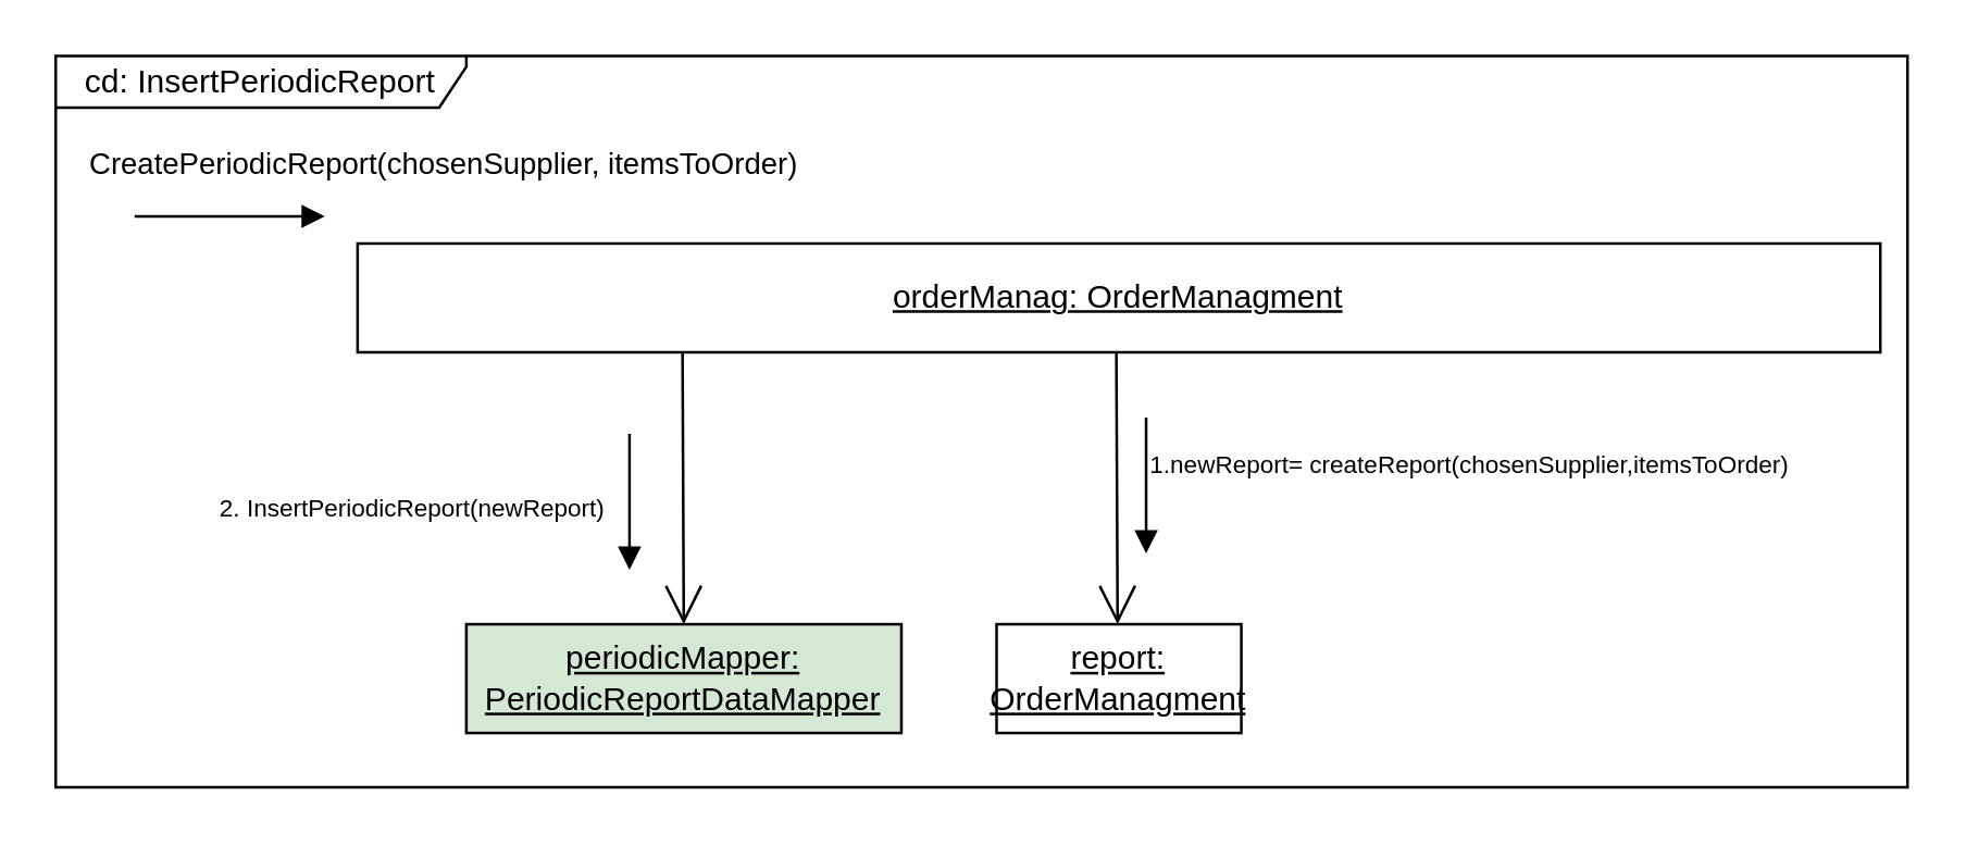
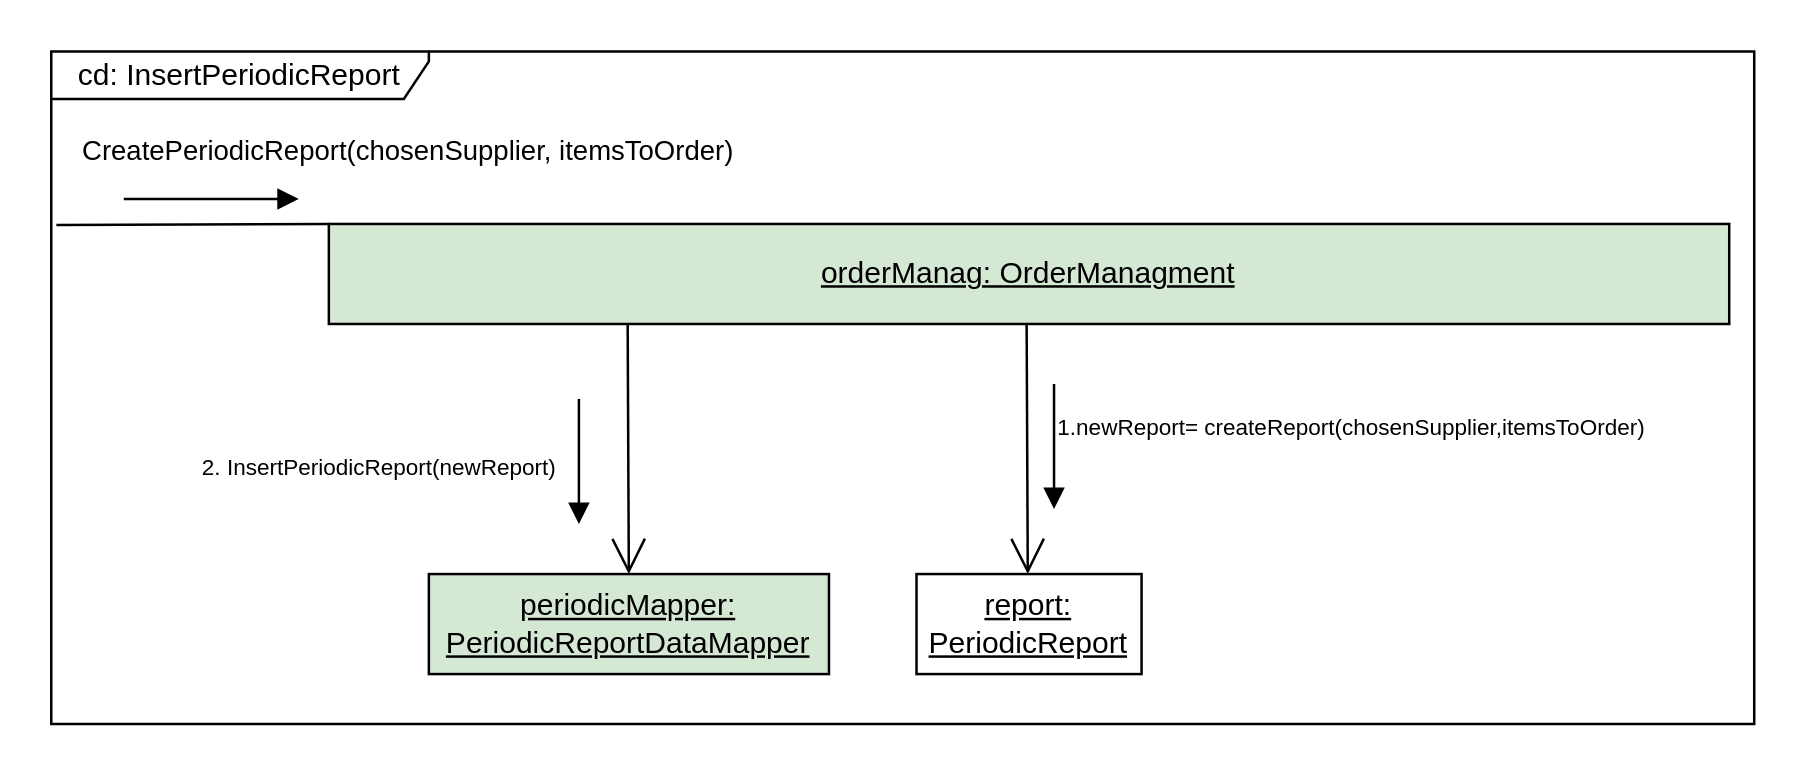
  <mxCell id="0" />
  <mxCell id="1" parent="0" />
  <mxCell id="2" value="cd: InsertPeriodicReport" style="shape=umlFrame;whiteSpace=wrap;html=1;pointerEvents=0;width=151;height=19;" vertex="1" parent="1"><mxGeometry x="20" y="20" width="681" height="269" as="geometry" /></mxCell>
- <mxCell id="4" value="&lt;u&gt;orderManag: OrderManagment&lt;/u&gt;" style="html=1;whiteSpace=wrap;" vertex="1" parent="1"><mxGeometry x="131" y="89" width="560" height="40" as="geometry" /></mxCell>
+ <mxCell id="3" style="edgeStyle=none;rounded=0;orthogonalLoop=1;jettySize=auto;html=1;exitX=0.003;exitY=0.258;exitDx=0;exitDy=0;endArrow=none;endFill=0;entryX=0;entryY=0;entryDx=0;entryDy=0;exitPerimeter=0;" edge="1" parent="1" source="2" target="4"><mxGeometry relative="1" as="geometry"><mxPoint x="201" y="110" as="sourcePoint" /></mxGeometry></mxCell>
+ <mxCell id="4" value="&lt;u&gt;orderManag: OrderManagment&lt;/u&gt;" style="html=1;whiteSpace=wrap;fillColor=#d5e8d4;" vertex="1" parent="1"><mxGeometry x="131" y="89" width="560" height="40" as="geometry" /></mxCell>
  <mxCell id="5" value="&amp;nbsp;CreatePeriodicReport(chosenSupplier, itemsToOrder)" style="html=1;verticalAlign=bottom;endArrow=block;edgeStyle=orthogonalEdgeStyle;elbow=vertical;strokeColor=default;curved=1;shadow=0;" edge="1" parent="1"><mxGeometry x="1" y="43" width="80" relative="1" as="geometry"><mxPoint x="49" y="79" as="sourcePoint" /><mxPoint x="119" y="79" as="targetPoint" /><mxPoint x="42" y="33" as="offset" /></mxGeometry></mxCell>
- <mxCell id="6" value="&lt;u&gt;report: OrderManagment&lt;/u&gt;" style="html=1;whiteSpace=wrap;" vertex="1" parent="1"><mxGeometry x="366" y="229" width="90" height="40" as="geometry" /></mxCell>
+ <mxCell id="6" value="&lt;u&gt;report: PeriodicReport&lt;/u&gt;" style="html=1;whiteSpace=wrap;" vertex="1" parent="1"><mxGeometry x="366" y="229" width="90" height="40" as="geometry" /></mxCell>
  <mxCell id="7" value="&lt;font style=&quot;font-size: 9px;&quot;&gt;1.newReport= createReport(chosenSupplier,itemsToOrder)&amp;nbsp;&lt;br&gt;&lt;/font&gt;" style="html=1;verticalAlign=bottom;endArrow=block;edgeStyle=elbowEdgeStyle;elbow=vertical;curved=0;rounded=0;" edge="1" parent="1"><mxGeometry x="0.4" y="120" width="80" relative="1" as="geometry"><mxPoint x="421" y="183" as="sourcePoint" /><mxPoint x="421" y="203" as="targetPoint" /><mxPoint as="offset" /><Array as="points"><mxPoint x="421" y="153" /></Array></mxGeometry></mxCell>
  <mxCell id="8" value="" style="endArrow=open;endFill=1;endSize=12;html=1;rounded=0;entryX=0.25;entryY=0;entryDx=0;entryDy=0;exitX=0.459;exitY=1;exitDx=0;exitDy=0;exitPerimeter=0;" edge="1" parent="1"><mxGeometry width="160" relative="1" as="geometry"><mxPoint x="410.04" y="129" as="sourcePoint" /><mxPoint x="410.5" y="229" as="targetPoint" /></mxGeometry></mxCell>
  <mxCell id="9" value="&lt;u&gt;periodicMapper:&lt;br&gt;PeriodicReportDataMapper&lt;br&gt;&lt;/u&gt;" style="html=1;whiteSpace=wrap;fillColor=#d5e8d4;" vertex="1" parent="1"><mxGeometry x="171" y="229" width="160" height="40" as="geometry" /></mxCell>
  <mxCell id="10" value="&lt;font style=&quot;font-size: 9px;&quot;&gt;2. InsertPeriodicReport(newReport)&lt;br&gt;&lt;/font&gt;" style="html=1;verticalAlign=bottom;endArrow=block;edgeStyle=elbowEdgeStyle;elbow=vertical;curved=0;rounded=0;" edge="1" parent="1"><mxGeometry x="0.65" y="-80" width="80" relative="1" as="geometry"><mxPoint x="231" y="189" as="sourcePoint" /><mxPoint x="231" y="209" as="targetPoint" /><mxPoint as="offset" /><Array as="points"><mxPoint x="231" y="159" /></Array></mxGeometry></mxCell>
  <mxCell id="11" value="" style="endArrow=open;endFill=1;endSize=12;html=1;rounded=0;entryX=0.25;entryY=0;entryDx=0;entryDy=0;exitX=0.459;exitY=1;exitDx=0;exitDy=0;exitPerimeter=0;" edge="1" parent="1"><mxGeometry width="160" relative="1" as="geometry"><mxPoint x="250.5" y="129" as="sourcePoint" /><mxPoint x="250.96" y="229" as="targetPoint" /></mxGeometry></mxCell>
